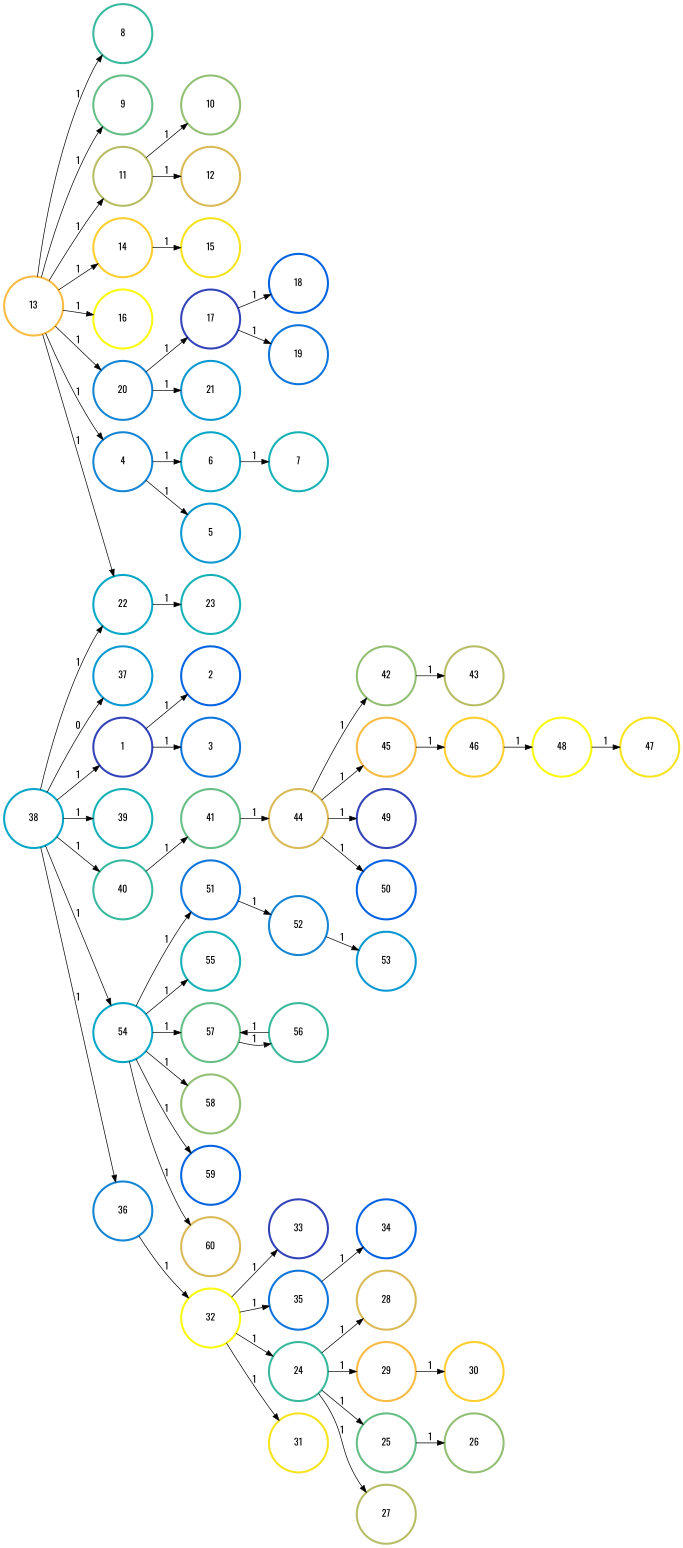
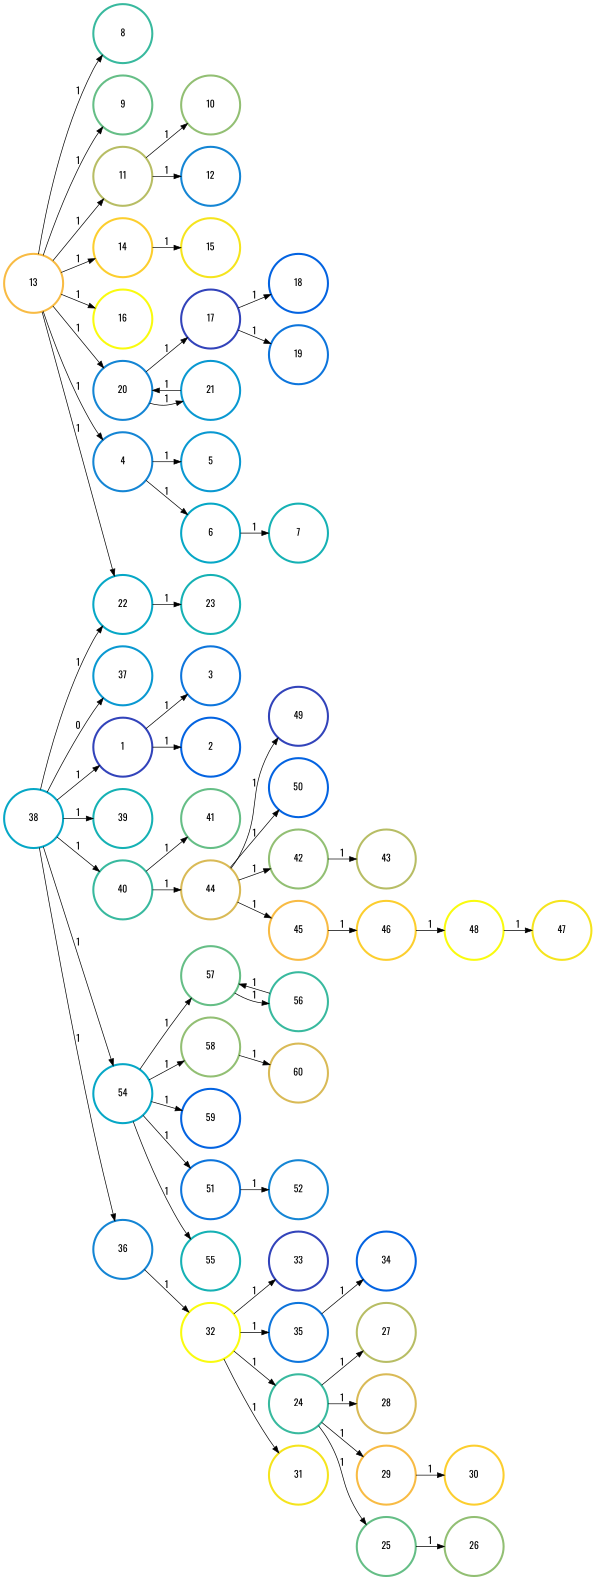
  digraph {
    fontname=Oswald
    rankdir=LR
    node [color="#0363E1" fontname=Oswald penwidth=3]
    edge [color=black fontname=Oswald penwidth=1]
    n1 [color="#3243BA" height=1.2 label=1 width=1.2]
    n2 [height=1.2 label=2 width=1.2]
    n3 [color="#0D75DC" height=1.2 label=3 width=1.2]
    n4 [color="#1485D4" height=1.2 label=4 width=1.2]
    n5 [color="#0998D1" height=1.2 label=5 width=1.2]
    n6 [color="#06A7C6" height=1.2 label=6 width=1.2]
    n7 [color="#15B1B4" height=1.2 label=7 width=1.2]
    n8 [color="#38B99E" height=1.2 label=8 width=1.2]
    n9 [color="#65BE86" height=1.2 label=9 width=1.2]
    n10 [color="#92BF73" height=1.2 label=10 width=1.2]
    n11 [color="#B7BD64" height=1.2 label=11 width=1.2]
-   n12 [color="#D9BA56" height=1.2 label=12 width=1.2]
+   n12 [color="#1485D4" height=1.2 label=12 width=1.2]
    n13 [color="#F8BB44" height=1.2 label=13 width=1.2]
    n14 [color="#FCCE2E" height=1.2 label=14 width=1.2]
    n15 [color="#F9FB0E" height=1.2 label=16 width=1.2]
    n16 [color="#1485D4" height=1.2 label=20 width=1.2]
    n17 [color="#06A7C6" height=1.2 label=22 width=1.2]
    n18 [color="#F5E41D" height=1.2 label=15 width=1.2]
    n19 [color="#3243BA" height=1.2 label=17 width=1.2]
    n20 [color="#0998D1" height=1.2 label=21 width=1.2]
    n21 [height=1.2 label=18 width=1.2]
    n22 [color="#0D75DC" height=1.2 label=19 width=1.2]
    n23 [color="#15B1B4" height=1.2 label=23 width=1.2]
    n24 [color="#38B99E" height=1.2 label=24 width=1.2]
    n25 [color="#65BE86" height=1.2 label=25 width=1.2]
    n26 [color="#B7BD64" height=1.2 label=27 width=1.2]
    n27 [color="#D9BA56" height=1.2 label=28 width=1.2]
    n28 [color="#F8BB44" height=1.2 label=29 width=1.2]
    n29 [color="#92BF73" height=1.2 label=26 width=1.2]
    n30 [color="#FCCE2E" height=1.2 label=30 width=1.2]
    n31 [color="#F5E41D" height=1.2 label=31 width=1.2]
    n32 [color="#F9FB0E" height=1.2 label=32 width=1.2]
    n33 [color="#3243BA" height=1.2 label=33 width=1.2]
    n34 [color="#0D75DC" height=1.2 label=35 width=1.2]
    n35 [height=1.2 label=34 width=1.2]
    n36 [color="#1485D4" height=1.2 label=36 width=1.2]
    n37 [color="#0998D1" height=1.2 label=37 width=1.2]
    n38 [color="#06A7C6" height=1.2 label=38 width=1.2]
    n39 [color="#15B1B4" height=1.2 label=39 width=1.2]
    n40 [color="#38B99E" height=1.2 label=40 width=1.2]
    n41 [color="#06A7C6" height=1.2 label=54 width=1.2]
    n42 [color="#65BE86" height=1.2 label=41 width=1.2]
    n43 [color="#D9BA56" height=1.2 label=44 width=1.2]
    n44 [color="#0D75DC" height=1.2 label=51 width=1.2]
    n45 [color="#15B1B4" height=1.2 label=55 width=1.2]
    n46 [color="#65BE86" height=1.2 label=57 width=1.2]
    n47 [color="#92BF73" height=1.2 label=58 width=1.2]
    n48 [height=1.2 label=59 width=1.2]
    n49 [color="#D9BA56" height=1.2 label=60 width=1.2]
    n50 [color="#92BF73" height=1.2 label=42 width=1.2]
    n51 [color="#F8BB44" height=1.2 label=45 width=1.2]
    n52 [color="#3243BA" height=1.2 label=49 width=1.2]
    n53 [height=1.2 label=50 width=1.2]
    n54 [color="#B7BD64" height=1.2 label=43 width=1.2]
    n55 [color="#FCCE2E" height=1.2 label=46 width=1.2]
    n56 [color="#F9FB0E" height=1.2 label=48 width=1.2]
    n57 [color="#F5E41D" height=1.2 label=47 width=1.2]
    n58 [color="#1485D4" height=1.2 label=52 width=1.2]
-   n59 [color="#0998D1" height=1.2 label=53 width=1.2]
    n60 [color="#38B99E" height=1.2 label=56 width=1.2]
    n1 -> n2 [label=1]
    n1 -> n3 [label=1]
    n4 -> n5 [label=1]
    n4 -> n6 [label=1]
    n6 -> n7 [label=1]
    n11 -> n10 [label=1]
    n11 -> n12 [label=1]
    n13 -> n4 [label=1]
    n13 -> n8 [label=1]
    n13 -> n9 [label=1]
    n13 -> n11 [label=1]
    n13 -> n14 [label=1]
    n13 -> n15 [label=1]
    n13 -> n16 [label=1]
    n13 -> n17 [label=1]
    n14 -> n18 [label=1]
    n16 -> n19 [label=1]
    n16 -> n20 [label=1]
    n17 -> n23 [label=1]
    n19 -> n21 [label=1]
    n19 -> n22 [label=1]
+   n20 -> n16 [label=1]
    n24 -> n25 [label=1]
    n24 -> n26 [label=1]
    n24 -> n27 [label=1]
    n24 -> n28 [label=1]
    n25 -> n29 [label=1]
    n28 -> n30 [label=1]
    n32 -> n24 [label=1]
    n32 -> n31 [label=1]
    n32 -> n33 [label=1]
    n32 -> n34 [label=1]
    n34 -> n35 [label=1]
    n36 -> n32 [label=1]
    n38 -> n1 [label=1]
    n38 -> n17 [label=1]
    n38 -> n36 [label=1]
    n38 -> n37 [label=0]
    n38 -> n39 [label=1]
    n38 -> n40 [label=1]
    n38 -> n41 [label=1]
    n40 -> n42 [label=1]
-   n42 -> n43 [label=1]
+   n40 -> n43 [label=1]
    n41 -> n44 [label=1]
    n41 -> n45 [label=1]
    n41 -> n46 [label=1]
    n41 -> n47 [label=1]
    n41 -> n48 [label=1]
-   n41 -> n49 [label=1]
+   n47 -> n49 [label=1]
    n43 -> n50 [label=1]
    n43 -> n51 [label=1]
    n43 -> n52 [label=1]
    n43 -> n53 [label=1]
    n44 -> n58 [label=1]
    n46 -> n60 [label=1]
    n50 -> n54 [label=1]
    n51 -> n55 [label=1]
    n55 -> n56 [label=1]
    n56 -> n57 [label=1]
-   n58 -> n59 [label=1]
    n60 -> n46 [label=1]
  }
